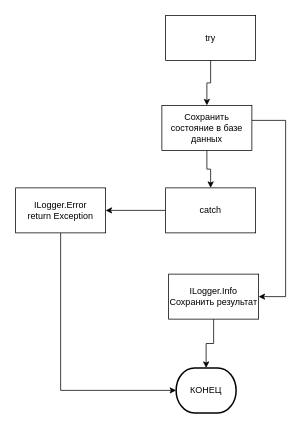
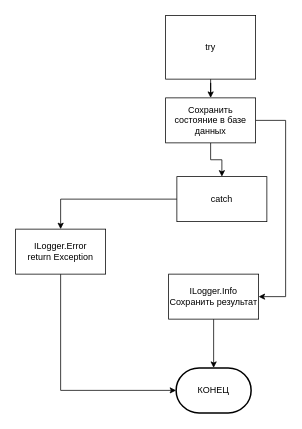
  <mxCell id="0" />
  <mxCell id="1" parent="0" />
  <mxCell id="2" style="edgeStyle=orthogonalEdgeStyle;rounded=0;orthogonalLoop=1;jettySize=auto;html=1;entryX=0.5;entryY=0;entryDx=0;entryDy=0;" edge="1" parent="1" source="3" target="8"><mxGeometry relative="1" as="geometry" /></mxCell>
- <mxCell id="3" value="try" style="rounded=0;whiteSpace=wrap;html=1;" vertex="1" parent="1"><mxGeometry x="220" y="20" width="120" height="60" as="geometry" /></mxCell>
+ <mxCell id="3" value="try" style="rounded=0;whiteSpace=wrap;html=1;" vertex="1" parent="1"><mxGeometry x="220" y="20" width="120" height="85" as="geometry" /></mxCell>
  <mxCell id="4" style="edgeStyle=orthogonalEdgeStyle;rounded=0;orthogonalLoop=1;jettySize=auto;html=1;" edge="1" parent="1" source="5" target="10"><mxGeometry relative="1" as="geometry" /></mxCell>
- <mxCell id="5" value="catch" style="rounded=0;whiteSpace=wrap;html=1;" vertex="1" parent="1"><mxGeometry x="220" y="250" width="120" height="60" as="geometry" /></mxCell>
+ <mxCell id="5" value="catch" style="rounded=0;whiteSpace=wrap;html=1;" vertex="1" parent="1"><mxGeometry x="235" y="235" width="120" height="60" as="geometry" /></mxCell>
  <mxCell id="6" style="edgeStyle=orthogonalEdgeStyle;rounded=0;orthogonalLoop=1;jettySize=auto;html=1;entryX=1;entryY=0.5;entryDx=0;entryDy=0;" edge="1" parent="1" source="8" target="12"><mxGeometry relative="1" as="geometry"><Array as="points"><mxPoint x="380" y="160" /><mxPoint x="380" y="395" /></Array></mxGeometry></mxCell>
  <mxCell id="7" style="edgeStyle=orthogonalEdgeStyle;rounded=0;orthogonalLoop=1;jettySize=auto;html=1;entryX=0.5;entryY=0;entryDx=0;entryDy=0;" edge="1" parent="1" source="8" target="5"><mxGeometry relative="1" as="geometry" /></mxCell>
- <mxCell id="8" value="Сохранить состояние в базе данных" style="rounded=0;whiteSpace=wrap;html=1;" vertex="1" parent="1"><mxGeometry x="215" y="140" width="120" height="60" as="geometry" /></mxCell>
+ <mxCell id="8" value="Сохранить состояние в базе данных" style="rounded=0;whiteSpace=wrap;html=1;" vertex="1" parent="1"><mxGeometry x="220" y="130" width="120" height="60" as="geometry" /></mxCell>
  <mxCell id="9" style="edgeStyle=orthogonalEdgeStyle;rounded=0;orthogonalLoop=1;jettySize=auto;html=1;entryX=0;entryY=0.5;entryDx=0;entryDy=0;entryPerimeter=0;" edge="1" parent="1" source="10" target="13"><mxGeometry relative="1" as="geometry"><Array as="points"><mxPoint x="80" y="520" /></Array></mxGeometry></mxCell>
- <mxCell id="10" value="ILogger.Error&lt;br&gt;return Exception" style="rounded=0;whiteSpace=wrap;html=1;" vertex="1" parent="1"><mxGeometry x="20" y="250" width="120" height="60" as="geometry" /></mxCell>
+ <mxCell id="10" value="ILogger.Error&lt;br&gt;return Exception" style="rounded=0;whiteSpace=wrap;html=1;" vertex="1" parent="1"><mxGeometry x="20" y="305" width="120" height="60" as="geometry" /></mxCell>
  <mxCell id="11" style="edgeStyle=orthogonalEdgeStyle;rounded=0;orthogonalLoop=1;jettySize=auto;html=1;entryX=0.5;entryY=0;entryDx=0;entryDy=0;entryPerimeter=0;" edge="1" parent="1" source="12" target="13"><mxGeometry relative="1" as="geometry" /></mxCell>
  <mxCell id="12" value="ILogger.Info&lt;br&gt;Сохранить результат" style="rounded=0;whiteSpace=wrap;html=1;" vertex="1" parent="1"><mxGeometry x="224" y="365" width="120" height="60" as="geometry" /></mxCell>
- <mxCell id="13" value="КОНЕЦ" style="strokeWidth=2;html=1;shape=mxgraph.flowchart.terminator;whiteSpace=wrap;" vertex="1" parent="1"><mxGeometry x="234" y="490" width="80" height="60" as="geometry" /></mxCell>
+ <mxCell id="13" value="КОНЕЦ" style="strokeWidth=2;html=1;shape=mxgraph.flowchart.terminator;whiteSpace=wrap;" vertex="1" parent="1"><mxGeometry x="234" y="490" width="100" height="60" as="geometry" /></mxCell>
